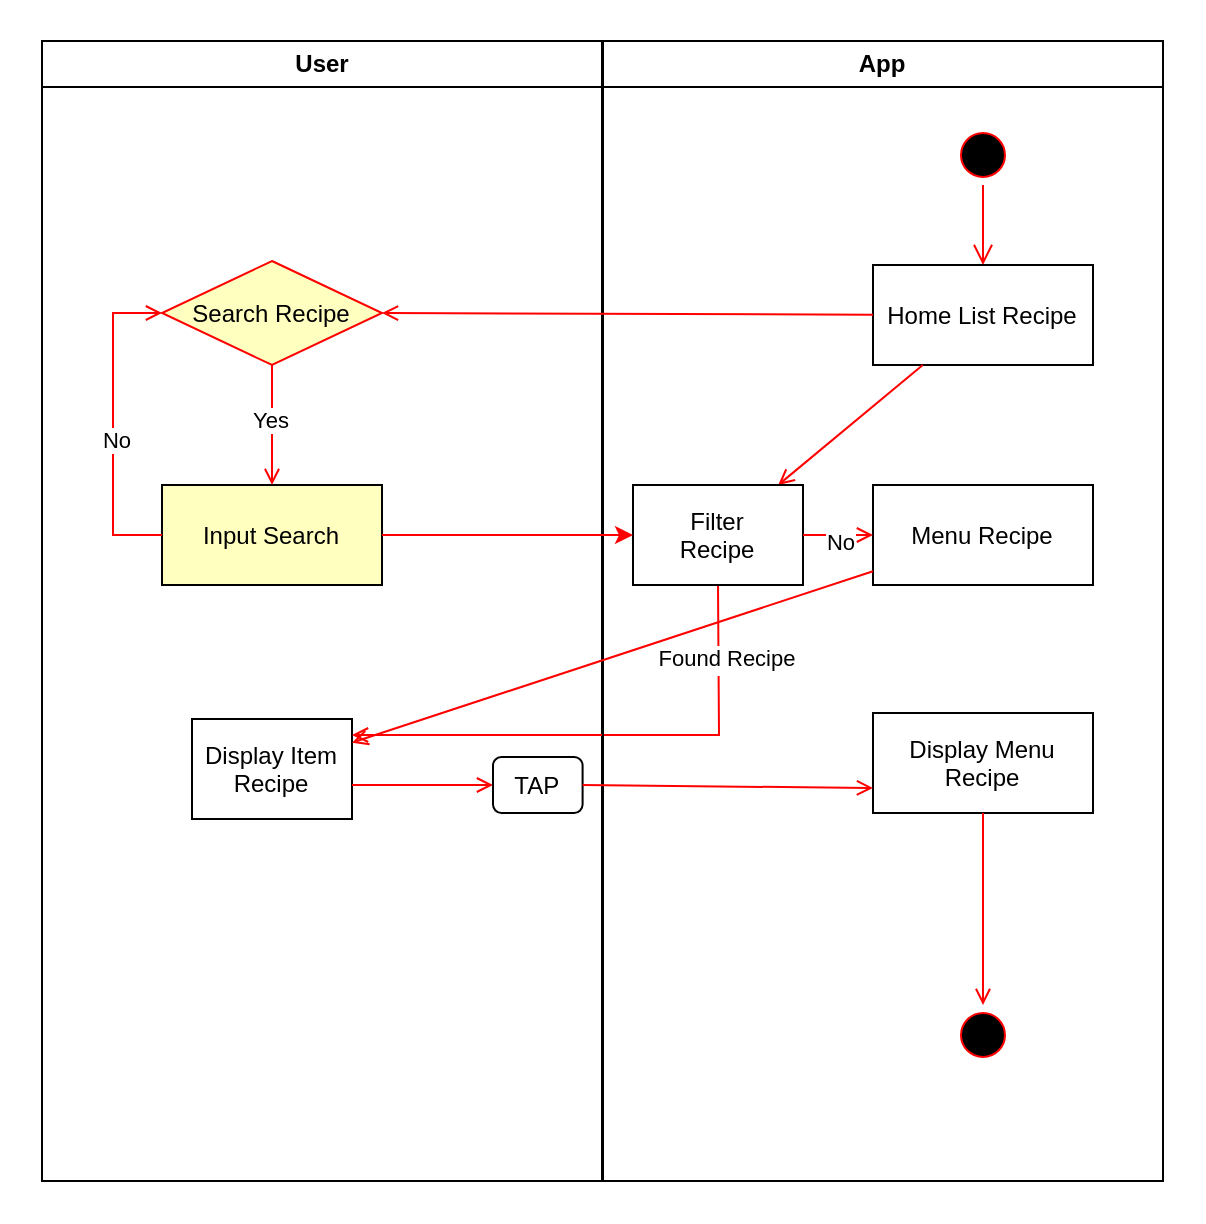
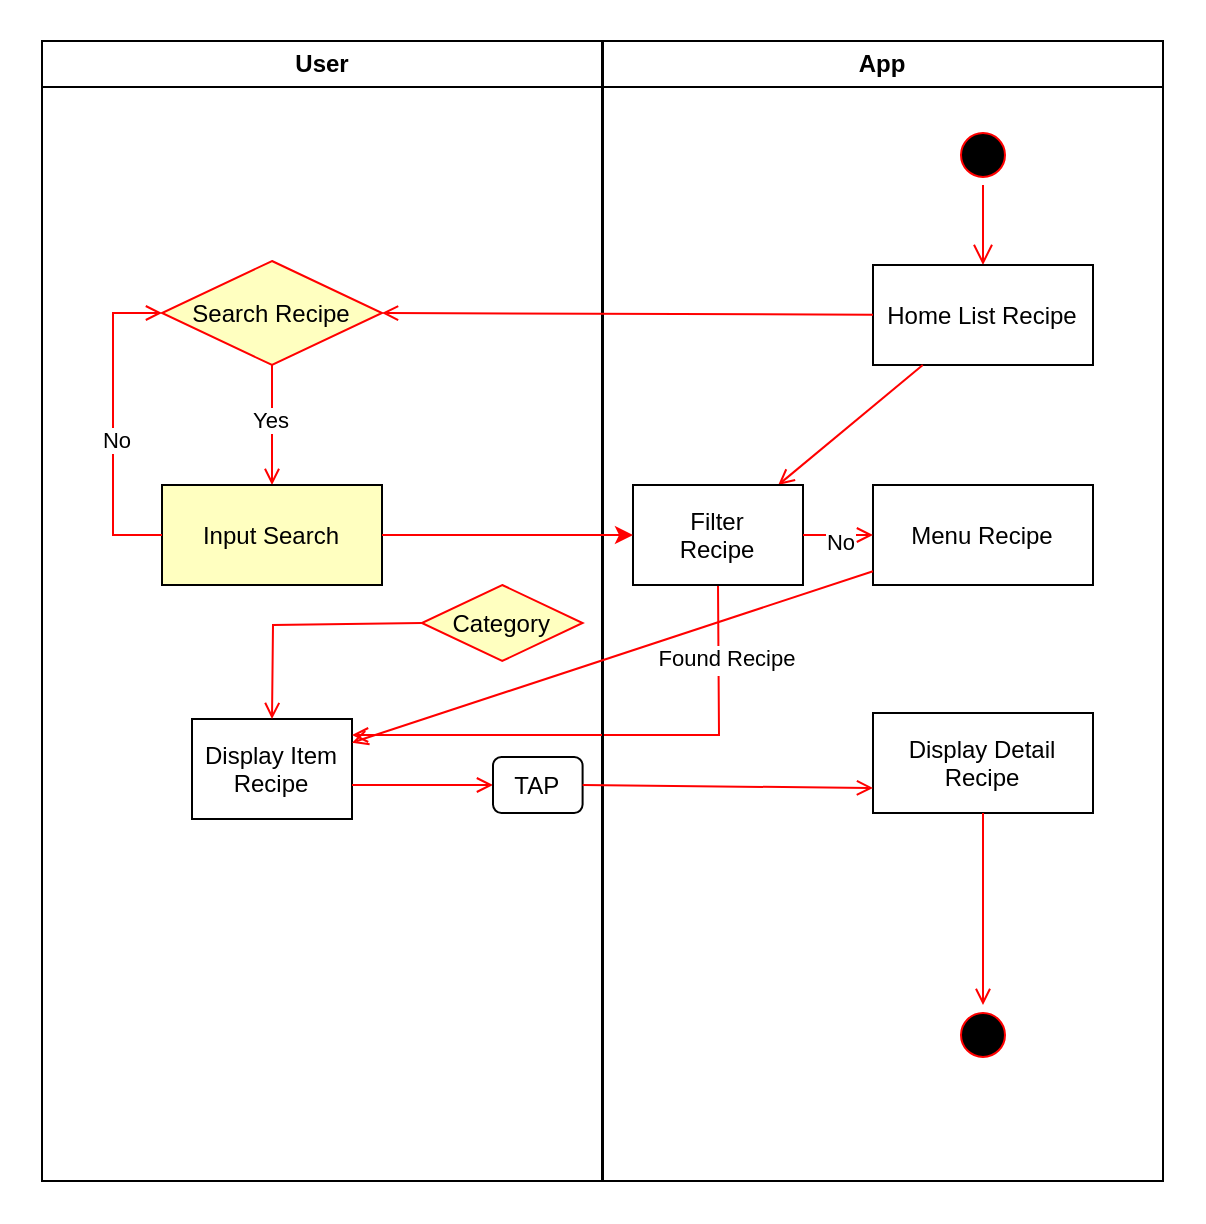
  <mxCell id="0" />
  <mxCell id="1" parent="0" />
  <mxCell id="2" value="User" style="swimlane;whiteSpace=wrap" parent="1" vertex="1"><mxGeometry x="20.5" y="20" width="280" height="570" as="geometry" /></mxCell>
  <mxCell id="3" value="Search Recipe" style="rhombus;fillColor=#ffffc0;strokeColor=#ff0000;" parent="2" vertex="1"><mxGeometry x="60" y="110" width="110" height="52" as="geometry" /></mxCell>
  <mxCell id="4" value="" style="endArrow=open;strokeColor=#FF0000;endFill=1;rounded=0;exitX=0.5;exitY=1;exitDx=0;exitDy=0;" edge="1" parent="2" source="3" target="6"><mxGeometry relative="1" as="geometry"><mxPoint x="114.5" y="172" as="sourcePoint" /><mxPoint x="115.5" y="202" as="targetPoint" /></mxGeometry></mxCell>
  <mxCell id="5" value="Yes" style="edgeLabel;html=1;align=center;verticalAlign=middle;resizable=0;points=[];" vertex="1" connectable="0" parent="4"><mxGeometry x="-0.101" y="-1" relative="1" as="geometry"><mxPoint as="offset" /></mxGeometry></mxCell>
  <mxCell id="6" value="Input Search" style="fillColor=#ffffc0;" vertex="1" parent="2"><mxGeometry x="60" y="222" width="110" height="50" as="geometry" /></mxCell>
  <mxCell id="7" value="Display Item&#10;Recipe" style="" parent="2" vertex="1"><mxGeometry x="75" y="339" width="80" height="50" as="geometry" /></mxCell>
  <mxCell id="8" value="" style="endArrow=open;strokeColor=#FF0000;endFill=1;rounded=0;exitX=0;exitY=0.5;exitDx=0;exitDy=0;entryX=0;entryY=0.5;entryDx=0;entryDy=0;" edge="1" parent="2" source="6" target="3"><mxGeometry relative="1" as="geometry"><mxPoint x="125" y="172" as="sourcePoint" /><mxPoint x="-4.5" y="92" as="targetPoint" /><Array as="points"><mxPoint x="35.5" y="247" /><mxPoint x="35.5" y="136" /></Array></mxGeometry></mxCell>
  <mxCell id="9" value="No" style="edgeLabel;html=1;align=center;verticalAlign=middle;resizable=0;points=[];" vertex="1" connectable="0" parent="8"><mxGeometry x="-0.101" y="-1" relative="1" as="geometry"><mxPoint as="offset" /></mxGeometry></mxCell>
  <mxCell id="10" value="" style="endArrow=open;strokeColor=#FF0000;endFill=1;rounded=0;exitX=0.5;exitY=1;exitDx=0;exitDy=0;" edge="1" parent="2" source="27"><mxGeometry relative="1" as="geometry"><mxPoint x="348" y="262" as="sourcePoint" /><mxPoint x="155" y="347" as="targetPoint" /><Array as="points"><mxPoint x="338.5" y="347" /></Array></mxGeometry></mxCell>
  <mxCell id="11" value="Text" style="edgeLabel;html=1;align=center;verticalAlign=middle;resizable=0;points=[];" vertex="1" connectable="0" parent="10"><mxGeometry x="-0.701" y="1" relative="1" as="geometry"><mxPoint as="offset" /></mxGeometry></mxCell>
  <mxCell id="12" value="Found Recipe" style="edgeLabel;html=1;align=center;verticalAlign=middle;resizable=0;points=[];" vertex="1" connectable="0" parent="10"><mxGeometry x="-0.711" y="4" relative="1" as="geometry"><mxPoint as="offset" /></mxGeometry></mxCell>
  <mxCell id="13" value="" style="endArrow=open;strokeColor=#FF0000;endFill=1;rounded=0;exitX=1;exitY=0.5;exitDx=0;exitDy=0;" edge="1" parent="2" target="14"><mxGeometry relative="1" as="geometry"><mxPoint x="155" y="372" as="sourcePoint" /><mxPoint x="215.5" y="372" as="targetPoint" /></mxGeometry></mxCell>
  <mxCell id="14" value="TAP" style="rounded=1;" vertex="1" parent="2"><mxGeometry x="225.5" y="358" width="44.8" height="28" as="geometry" /></mxCell>
+ <mxCell id="15" value="Category" style="rhombus;fillColor=#ffffc0;strokeColor=#ff0000;" vertex="1" parent="2"><mxGeometry x="189.92" y="272" width="80.38" height="38" as="geometry" /></mxCell>
+ <mxCell id="16" value="" style="endArrow=open;strokeColor=#FF0000;endFill=1;rounded=0;exitX=0;exitY=0.5;exitDx=0;exitDy=0;entryX=0.5;entryY=0;entryDx=0;entryDy=0;" edge="1" parent="2" source="15" target="7"><mxGeometry relative="1" as="geometry"><mxPoint x="180" y="270" as="sourcePoint" /><mxPoint x="165.5" y="322" as="targetPoint" /><Array as="points"><mxPoint x="115.5" y="292" /></Array></mxGeometry></mxCell>
  <mxCell id="17" value="App" style="swimlane;whiteSpace=wrap" parent="1" vertex="1"><mxGeometry x="301" y="20" width="280" height="570" as="geometry" /></mxCell>
  <mxCell id="18" value="" style="ellipse;shape=startState;fillColor=#000000;strokeColor=#ff0000;" parent="17" vertex="1"><mxGeometry x="175" y="42" width="30" height="30" as="geometry" /></mxCell>
  <mxCell id="19" value="" style="edgeStyle=elbowEdgeStyle;elbow=horizontal;verticalAlign=bottom;endArrow=open;endSize=8;strokeColor=#FF0000;endFill=1;rounded=0" parent="17" source="18" target="20" edge="1"><mxGeometry x="40" y="20" as="geometry"><mxPoint x="170" y="92" as="targetPoint" /></mxGeometry></mxCell>
  <mxCell id="20" value="Home List Recipe" style="" parent="17" vertex="1"><mxGeometry x="135" y="112" width="110" height="50" as="geometry" /></mxCell>
  <mxCell id="21" value="Menu Recipe" style="" parent="17" vertex="1"><mxGeometry x="135" y="222" width="110" height="50" as="geometry" /></mxCell>
  <mxCell id="22" value="" style="endArrow=open;strokeColor=#FF0000;endFill=1;rounded=0;" parent="17" source="20" target="27" edge="1"><mxGeometry relative="1" as="geometry" /></mxCell>
- <mxCell id="23" value="Display Menu&#10;Recipe" style="" vertex="1" parent="17"><mxGeometry x="135" y="336" width="110" height="50" as="geometry" /></mxCell>
+ <mxCell id="23" value="Display Detail&#10;Recipe" style="" vertex="1" parent="17"><mxGeometry x="135" y="336" width="110" height="50" as="geometry" /></mxCell>
  <mxCell id="24" value="" style="endArrow=open;strokeColor=#FF0000;endFill=1;rounded=0;" edge="1" parent="17" source="21" target="7"><mxGeometry relative="1" as="geometry"><mxPoint x="195" y="282" as="sourcePoint" /><mxPoint x="200.5" y="212" as="targetPoint" /></mxGeometry></mxCell>
  <mxCell id="25" value="" style="ellipse;shape=startState;fillColor=#000000;strokeColor=#ff0000;" vertex="1" parent="17"><mxGeometry x="175" y="482" width="30" height="30" as="geometry" /></mxCell>
  <mxCell id="26" value="" style="endArrow=open;strokeColor=#FF0000;endFill=1;rounded=0;" edge="1" parent="17" source="23" target="25"><mxGeometry relative="1" as="geometry"><mxPoint x="-20.5" y="367" as="sourcePoint" /><mxPoint x="145.5" y="367" as="targetPoint" /></mxGeometry></mxCell>
  <mxCell id="27" value="Filter&#10;Recipe" style="" vertex="1" parent="17"><mxGeometry x="15" y="222" width="85" height="50" as="geometry" /></mxCell>
  <mxCell id="28" value="" style="endArrow=open;strokeColor=#FF0000;endFill=1;rounded=0;" edge="1" parent="17" source="27" target="21"><mxGeometry relative="1" as="geometry"><mxPoint x="-100" y="257" as="sourcePoint" /><mxPoint x="125" y="292" as="targetPoint" /></mxGeometry></mxCell>
  <mxCell id="29" value="No" style="edgeLabel;html=1;align=center;verticalAlign=middle;resizable=0;points=[];" vertex="1" connectable="0" parent="28"><mxGeometry x="0.054" y="-3" relative="1" as="geometry"><mxPoint as="offset" /></mxGeometry></mxCell>
  <mxCell id="30" value="" style="endArrow=open;strokeColor=#FF0000;endFill=1;rounded=0;entryX=1;entryY=0.5;entryDx=0;entryDy=0;" edge="1" parent="1" source="20" target="3"><mxGeometry relative="1" as="geometry"><mxPoint x="366" y="167" as="sourcePoint" /><mxPoint x="216" y="152" as="targetPoint" /></mxGeometry></mxCell>
  <mxCell id="31" value="" style="endArrow=classic;strokeColor=#FF0000;endFill=1;rounded=0;exitX=1;exitY=0.5;exitDx=0;exitDy=0;" edge="1" parent="1" source="6" target="27"><mxGeometry relative="1" as="geometry"><mxPoint x="145.5" y="192" as="sourcePoint" /><mxPoint x="145.5" y="272" as="targetPoint" /></mxGeometry></mxCell>
  <mxCell id="32" value="" style="endArrow=open;strokeColor=#FF0000;endFill=1;rounded=0;exitX=1;exitY=0.5;exitDx=0;exitDy=0;entryX=0;entryY=0.75;entryDx=0;entryDy=0;" edge="1" parent="1" source="14" target="23"><mxGeometry relative="1" as="geometry"><mxPoint x="185.5" y="402" as="sourcePoint" /><mxPoint x="256.5" y="402" as="targetPoint" /></mxGeometry></mxCell>
